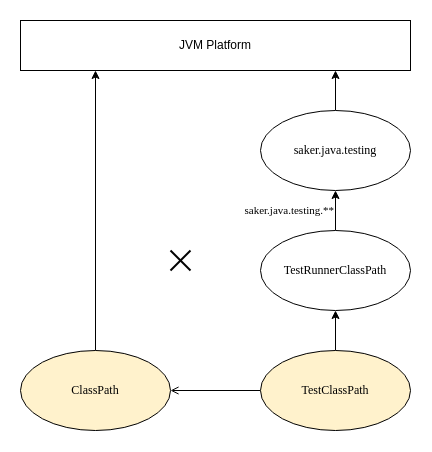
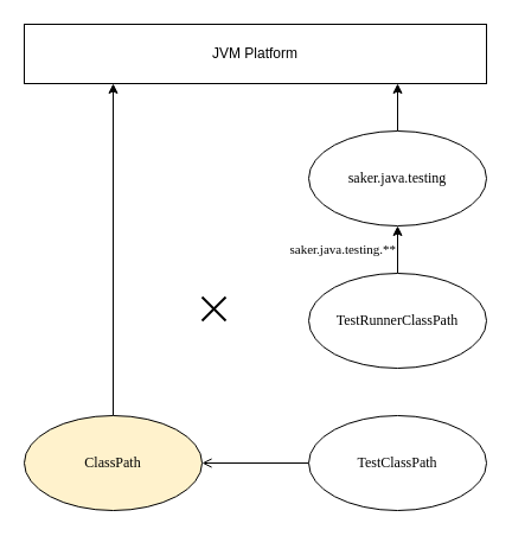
  <mxCell id="0" />
  <mxCell id="1" parent="0" />
  <mxCell id="2" value="JVM Platform" style="rounded=0;whiteSpace=wrap;html=1;labelBackgroundColor=none;fontColor=#000000;fillColor=#FFFFFF;gradientColor=none;" vertex="1" parent="1"><mxGeometry x="20" y="20" width="390" height="50" as="geometry" /></mxCell>
  <mxCell id="3" style="edgeStyle=orthogonalEdgeStyle;rounded=0;orthogonalLoop=1;jettySize=auto;html=1;exitX=0.5;exitY=0;exitDx=0;exitDy=0;labelBackgroundColor=none;fontColor=#000000;fontFamily=Consolas;" edge="1" parent="1" source="4"><mxGeometry relative="1" as="geometry"><mxPoint x="95" y="70" as="targetPoint" /><Array as="points"><mxPoint x="95" y="70" /></Array></mxGeometry></mxCell>
  <mxCell id="4" value="ClassPath" style="ellipse;whiteSpace=wrap;html=1;fontFamily=Consolas;labelBackgroundColor=none;fontColor=#000000;fillColor=#fff2cc;" vertex="1" parent="1"><mxGeometry x="20" y="350" width="150" height="80" as="geometry" /></mxCell>
- <mxCell id="5" value="" style="edgeStyle=orthogonalEdgeStyle;rounded=0;orthogonalLoop=1;jettySize=auto;html=1;entryX=0.5;entryY=1;entryDx=0;entryDy=0;align=left;labelPosition=right;verticalLabelPosition=middle;verticalAlign=middle;fontFamily=Consolas;labelBackgroundColor=none;fontColor=#000000;" edge="1" parent="1" source="7" target="9"><mxGeometry relative="1" as="geometry" /></mxCell>
  <mxCell id="6" value="" style="edgeStyle=orthogonalEdgeStyle;rounded=0;orthogonalLoop=1;jettySize=auto;html=1;verticalAlign=bottom;fontFamily=Consolas;labelBackgroundColor=none;fontColor=#000000;endArrow=open;" edge="1" parent="1" source="7" target="4"><mxGeometry relative="1" as="geometry" /></mxCell>
- <mxCell id="7" value="TestClassPath" style="ellipse;whiteSpace=wrap;html=1;fontFamily=Consolas;labelBackgroundColor=none;fontColor=#000000;fillColor=#fff2cc;" vertex="1" parent="1"><mxGeometry x="260" y="350" width="150" height="80" as="geometry" /></mxCell>
+ <mxCell id="7" value="TestClassPath" style="ellipse;whiteSpace=wrap;html=1;fontFamily=Consolas;labelBackgroundColor=none;fontColor=#000000;fillColor=#FFFFFF;" vertex="1" parent="1"><mxGeometry x="260" y="350" width="150" height="80" as="geometry" /></mxCell>
  <mxCell id="8" value="saker.java.testing.**" style="edgeStyle=orthogonalEdgeStyle;rounded=0;orthogonalLoop=1;jettySize=auto;html=1;exitX=0.5;exitY=0;exitDx=0;exitDy=0;entryX=0.5;entryY=1;entryDx=0;entryDy=0;align=right;labelPosition=right;verticalLabelPosition=middle;verticalAlign=middle;fontFamily=Consolas;spacingLeft=6;labelBackgroundColor=none;fontColor=#000000;" edge="1" parent="1" source="9" target="11"><mxGeometry relative="1" as="geometry" /></mxCell>
  <mxCell id="9" value="TestRunnerClassPath" style="ellipse;whiteSpace=wrap;html=1;fontFamily=Consolas;labelBackgroundColor=none;fontColor=#000000;fillColor=#FFFFFF;" vertex="1" parent="1"><mxGeometry x="260" y="230" width="150" height="80" as="geometry" /></mxCell>
  <mxCell id="10" style="edgeStyle=orthogonalEdgeStyle;rounded=0;orthogonalLoop=1;jettySize=auto;html=1;exitX=0.5;exitY=0;exitDx=0;exitDy=0;labelBackgroundColor=none;fontColor=#000000;fontFamily=Consolas;" edge="1" parent="1" source="11"><mxGeometry relative="1" as="geometry"><mxPoint x="335" y="70" as="targetPoint" /><Array as="points"><mxPoint x="335" y="70" /></Array></mxGeometry></mxCell>
  <mxCell id="11" value="saker.java.testing" style="ellipse;whiteSpace=wrap;html=1;fontFamily=Consolas;labelBackgroundColor=none;fontColor=#000000;fillColor=#FFFFFF;" vertex="1" parent="1"><mxGeometry x="260" y="110" width="150" height="80" as="geometry" /></mxCell>
  <mxCell id="12" value="" style="endArrow=none;html=1;labelBackgroundColor=none;strokeColor=#000000;fontFamily=Lucida Console;fontColor=#000000;align=right;strokeWidth=2;" edge="1" parent="1"><mxGeometry width="50" height="50" relative="1" as="geometry"><mxPoint x="170" y="270" as="sourcePoint" /><mxPoint x="190" y="250" as="targetPoint" /></mxGeometry></mxCell>
  <mxCell id="13" value="" style="endArrow=none;html=1;labelBackgroundColor=none;strokeColor=#000000;fontFamily=Lucida Console;fontColor=#000000;align=right;strokeWidth=2;" edge="1" parent="1"><mxGeometry width="50" height="50" relative="1" as="geometry"><mxPoint x="190" y="270" as="sourcePoint" /><mxPoint x="170" y="250" as="targetPoint" /></mxGeometry></mxCell>
